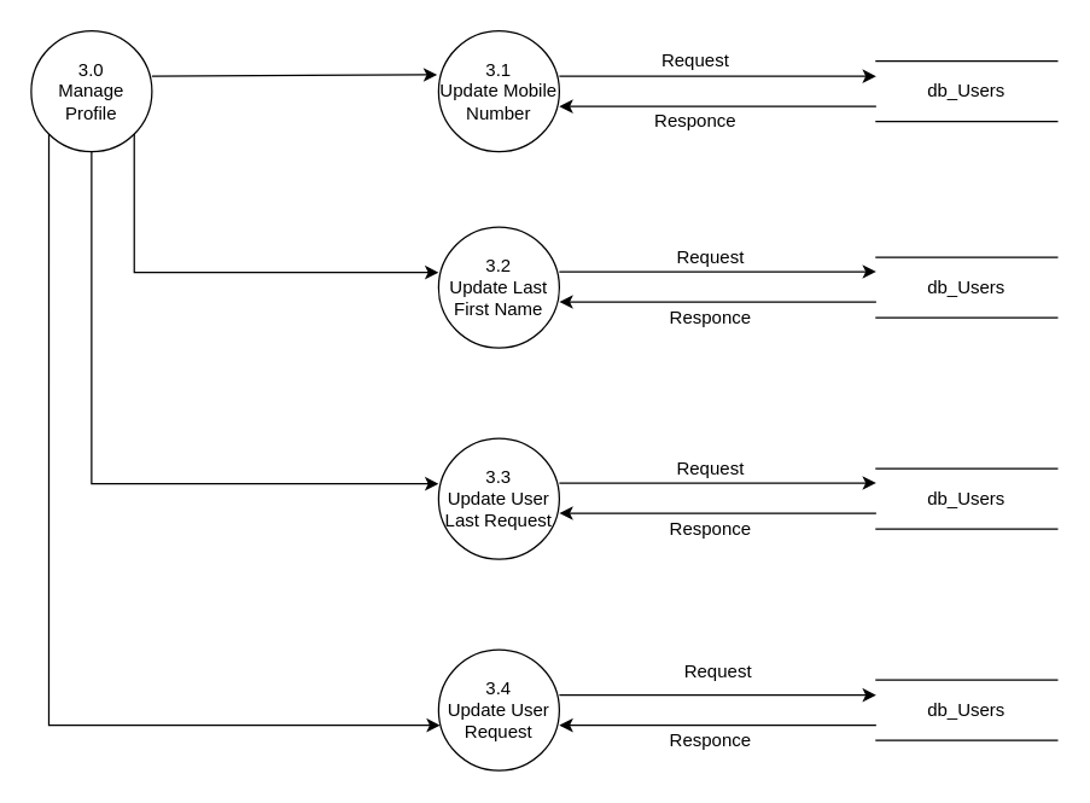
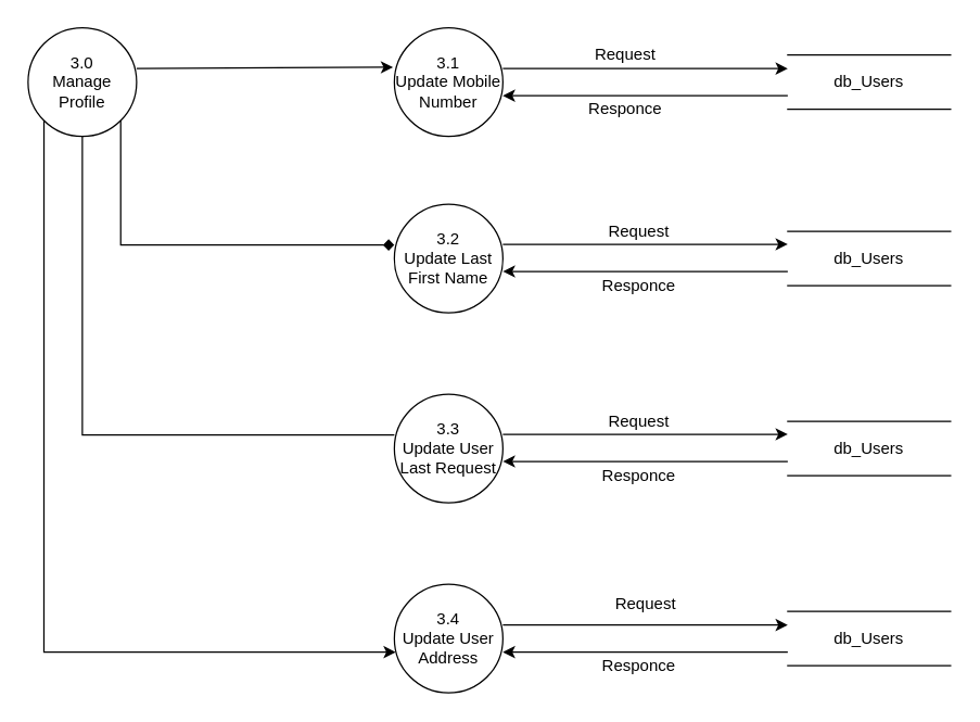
  <mxCell id="0" />
  <mxCell id="1" parent="0" />
- <mxCell id="2" style="edgeStyle=orthogonalEdgeStyle;rounded=0;orthogonalLoop=1;jettySize=auto;html=1;exitX=1;exitY=1;exitDx=0;exitDy=0;entryX=0;entryY=0.375;entryDx=0;entryDy=0;entryPerimeter=0;" edge="1" parent="1" source="5" target="7"><mxGeometry relative="1" as="geometry"><Array as="points"><mxPoint x="88" y="180" /></Array></mxGeometry></mxCell>
- <mxCell id="3" style="edgeStyle=orthogonalEdgeStyle;rounded=0;orthogonalLoop=1;jettySize=auto;html=1;exitX=0.5;exitY=1;exitDx=0;exitDy=0;entryX=0;entryY=0.375;entryDx=0;entryDy=0;entryPerimeter=0;" edge="1" parent="1" source="5" target="8"><mxGeometry relative="1" as="geometry" /></mxCell>
+ <mxCell id="2" style="edgeStyle=orthogonalEdgeStyle;rounded=0;orthogonalLoop=1;jettySize=auto;html=1;exitX=1;exitY=1;exitDx=0;exitDy=0;entryX=0;entryY=0.375;entryDx=0;entryDy=0;entryPerimeter=0;endArrow=diamond;" edge="1" parent="1" source="5" target="7"><mxGeometry relative="1" as="geometry"><Array as="points"><mxPoint x="88" y="180" /></Array></mxGeometry></mxCell>
+ <mxCell id="3" style="edgeStyle=orthogonalEdgeStyle;rounded=0;orthogonalLoop=1;jettySize=auto;html=1;exitX=0.5;exitY=1;exitDx=0;exitDy=0;entryX=0;entryY=0.375;entryDx=0;entryDy=0;entryPerimeter=0;endArrow=none;" edge="1" parent="1" source="5" target="8"><mxGeometry relative="1" as="geometry" /></mxCell>
  <mxCell id="4" style="edgeStyle=orthogonalEdgeStyle;rounded=0;orthogonalLoop=1;jettySize=auto;html=1;exitX=0;exitY=1;exitDx=0;exitDy=0;entryX=0.013;entryY=0.625;entryDx=0;entryDy=0;entryPerimeter=0;" edge="1" parent="1" source="5" target="9"><mxGeometry relative="1" as="geometry"><Array as="points"><mxPoint x="32" y="480" /></Array></mxGeometry></mxCell>
  <mxCell id="5" value="3.0&lt;br&gt;Manage Profile" style="ellipse;whiteSpace=wrap;html=1;aspect=fixed;" vertex="1" parent="1"><mxGeometry x="20" y="20" width="80" height="80" as="geometry" /></mxCell>
  <mxCell id="6" value="3.1&lt;br&gt;Update Mobile Number" style="ellipse;whiteSpace=wrap;html=1;aspect=fixed;" vertex="1" parent="1"><mxGeometry x="290" y="20" width="80" height="80" as="geometry" /></mxCell>
  <mxCell id="7" value="3.2&lt;br&gt;Update Last First Name" style="ellipse;whiteSpace=wrap;html=1;aspect=fixed;" vertex="1" parent="1"><mxGeometry x="290" y="150" width="80" height="80" as="geometry" /></mxCell>
  <mxCell id="8" value="3.3&lt;br&gt;Update User Last Request" style="ellipse;whiteSpace=wrap;html=1;aspect=fixed;" vertex="1" parent="1"><mxGeometry x="290" y="290" width="80" height="80" as="geometry" /></mxCell>
- <mxCell id="9" value="3.4&lt;br&gt;Update User Request" style="ellipse;whiteSpace=wrap;html=1;aspect=fixed;" vertex="1" parent="1"><mxGeometry x="290" y="430" width="80" height="80" as="geometry" /></mxCell>
+ <mxCell id="9" value="3.4&lt;br&gt;Update User Address" style="ellipse;whiteSpace=wrap;html=1;aspect=fixed;" vertex="1" parent="1"><mxGeometry x="290" y="430" width="80" height="80" as="geometry" /></mxCell>
  <mxCell id="10" value="db_Users" style="shape=partialRectangle;whiteSpace=wrap;html=1;left=0;right=0;fillColor=none;" vertex="1" parent="1"><mxGeometry x="580" y="40" width="120" height="40" as="geometry" /></mxCell>
  <mxCell id="11" value="db_Users" style="shape=partialRectangle;whiteSpace=wrap;html=1;left=0;right=0;fillColor=none;" vertex="1" parent="1"><mxGeometry x="580" y="170" width="120" height="40" as="geometry" /></mxCell>
  <mxCell id="12" value="db_Users" style="shape=partialRectangle;whiteSpace=wrap;html=1;left=0;right=0;fillColor=none;" vertex="1" parent="1"><mxGeometry x="580" y="310" width="120" height="40" as="geometry" /></mxCell>
  <mxCell id="13" value="db_Users" style="shape=partialRectangle;whiteSpace=wrap;html=1;left=0;right=0;fillColor=none;" vertex="1" parent="1"><mxGeometry x="580" y="450" width="120" height="40" as="geometry" /></mxCell>
  <mxCell id="14" value="" style="endArrow=classic;html=1;rounded=0;entryX=-0.012;entryY=0.363;entryDx=0;entryDy=0;entryPerimeter=0;" edge="1" parent="1" target="6"><mxGeometry width="50" height="50" relative="1" as="geometry"><mxPoint x="100" y="50" as="sourcePoint" /><mxPoint x="160" y="50" as="targetPoint" /></mxGeometry></mxCell>
  <mxCell id="15" value="" style="endArrow=classic;html=1;rounded=0;entryX=0;entryY=0.25;entryDx=0;entryDy=0;" edge="1" parent="1" target="10"><mxGeometry width="50" height="50" relative="1" as="geometry"><mxPoint x="370" y="50" as="sourcePoint" /><mxPoint x="420" y="0" as="targetPoint" /></mxGeometry></mxCell>
  <mxCell id="16" value="" style="endArrow=classic;html=1;rounded=0;entryX=1;entryY=0.625;entryDx=0;entryDy=0;entryPerimeter=0;" edge="1" parent="1" target="6"><mxGeometry width="50" height="50" relative="1" as="geometry"><mxPoint x="580" y="70" as="sourcePoint" /><mxPoint x="490" y="70" as="targetPoint" /></mxGeometry></mxCell>
  <mxCell id="17" value="" style="endArrow=classic;html=1;rounded=0;entryX=0;entryY=0.25;entryDx=0;entryDy=0;" edge="1" parent="1"><mxGeometry width="50" height="50" relative="1" as="geometry"><mxPoint x="370" y="179.5" as="sourcePoint" /><mxPoint x="580" y="179.5" as="targetPoint" /></mxGeometry></mxCell>
  <mxCell id="18" value="" style="endArrow=classic;html=1;rounded=0;entryX=1;entryY=0.625;entryDx=0;entryDy=0;entryPerimeter=0;" edge="1" parent="1"><mxGeometry width="50" height="50" relative="1" as="geometry"><mxPoint x="580" y="199.5" as="sourcePoint" /><mxPoint x="370" y="199.5" as="targetPoint" /></mxGeometry></mxCell>
  <mxCell id="19" value="" style="endArrow=classic;html=1;rounded=0;entryX=0;entryY=0.25;entryDx=0;entryDy=0;" edge="1" parent="1"><mxGeometry width="50" height="50" relative="1" as="geometry"><mxPoint x="370" y="319.5" as="sourcePoint" /><mxPoint x="580" y="319.5" as="targetPoint" /></mxGeometry></mxCell>
  <mxCell id="20" value="" style="endArrow=classic;html=1;rounded=0;entryX=1;entryY=0.625;entryDx=0;entryDy=0;entryPerimeter=0;" edge="1" parent="1"><mxGeometry width="50" height="50" relative="1" as="geometry"><mxPoint x="580" y="339.5" as="sourcePoint" /><mxPoint x="370" y="339.5" as="targetPoint" /></mxGeometry></mxCell>
  <mxCell id="21" value="" style="endArrow=classic;html=1;rounded=0;entryX=0;entryY=0.25;entryDx=0;entryDy=0;" edge="1" parent="1"><mxGeometry width="50" height="50" relative="1" as="geometry"><mxPoint x="370" y="460" as="sourcePoint" /><mxPoint x="580" y="460" as="targetPoint" /></mxGeometry></mxCell>
  <mxCell id="22" value="" style="endArrow=classic;html=1;rounded=0;entryX=1;entryY=0.625;entryDx=0;entryDy=0;entryPerimeter=0;" edge="1" parent="1"><mxGeometry width="50" height="50" relative="1" as="geometry"><mxPoint x="580" y="480" as="sourcePoint" /><mxPoint x="370" y="480" as="targetPoint" /></mxGeometry></mxCell>
  <mxCell id="23" value="Request" style="text;html=1;align=center;verticalAlign=middle;resizable=0;points=[];autosize=1;strokeColor=none;fillColor=none;" vertex="1" parent="1"><mxGeometry x="425" y="25" width="70" height="30" as="geometry" /></mxCell>
  <mxCell id="24" value="Responce" style="text;html=1;align=center;verticalAlign=middle;resizable=0;points=[];autosize=1;strokeColor=none;fillColor=none;" vertex="1" parent="1"><mxGeometry x="420" y="65" width="80" height="30" as="geometry" /></mxCell>
  <mxCell id="25" value="Request" style="text;html=1;align=center;verticalAlign=middle;resizable=0;points=[];autosize=1;strokeColor=none;fillColor=none;" vertex="1" parent="1"><mxGeometry x="435" y="155" width="70" height="30" as="geometry" /></mxCell>
  <mxCell id="26" value="Responce" style="text;html=1;align=center;verticalAlign=middle;resizable=0;points=[];autosize=1;strokeColor=none;fillColor=none;" vertex="1" parent="1"><mxGeometry x="430" y="195" width="80" height="30" as="geometry" /></mxCell>
  <mxCell id="27" value="Request" style="text;html=1;align=center;verticalAlign=middle;resizable=0;points=[];autosize=1;strokeColor=none;fillColor=none;" vertex="1" parent="1"><mxGeometry x="435" y="295" width="70" height="30" as="geometry" /></mxCell>
  <mxCell id="28" value="Responce" style="text;html=1;align=center;verticalAlign=middle;resizable=0;points=[];autosize=1;strokeColor=none;fillColor=none;" vertex="1" parent="1"><mxGeometry x="430" y="335" width="80" height="30" as="geometry" /></mxCell>
  <mxCell id="29" value="Request" style="text;html=1;align=center;verticalAlign=middle;resizable=0;points=[];autosize=1;strokeColor=none;fillColor=none;" vertex="1" parent="1"><mxGeometry x="440" y="430" width="70" height="30" as="geometry" /></mxCell>
  <mxCell id="30" value="Responce" style="text;html=1;align=center;verticalAlign=middle;resizable=0;points=[];autosize=1;strokeColor=none;fillColor=none;" vertex="1" parent="1"><mxGeometry x="430" y="475" width="80" height="30" as="geometry" /></mxCell>
